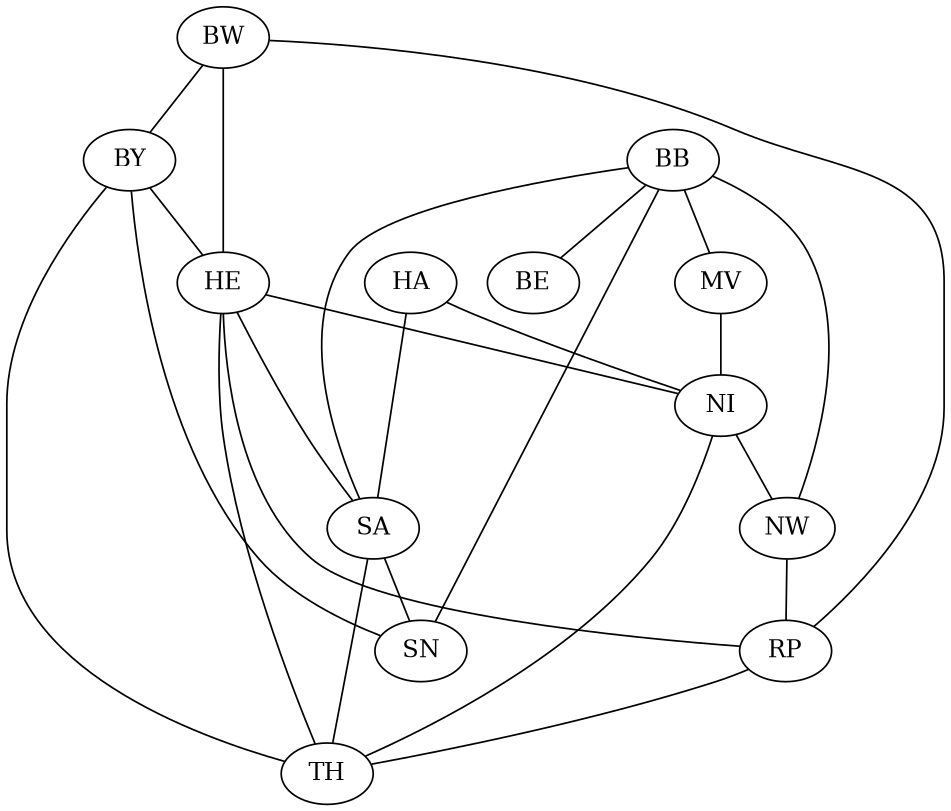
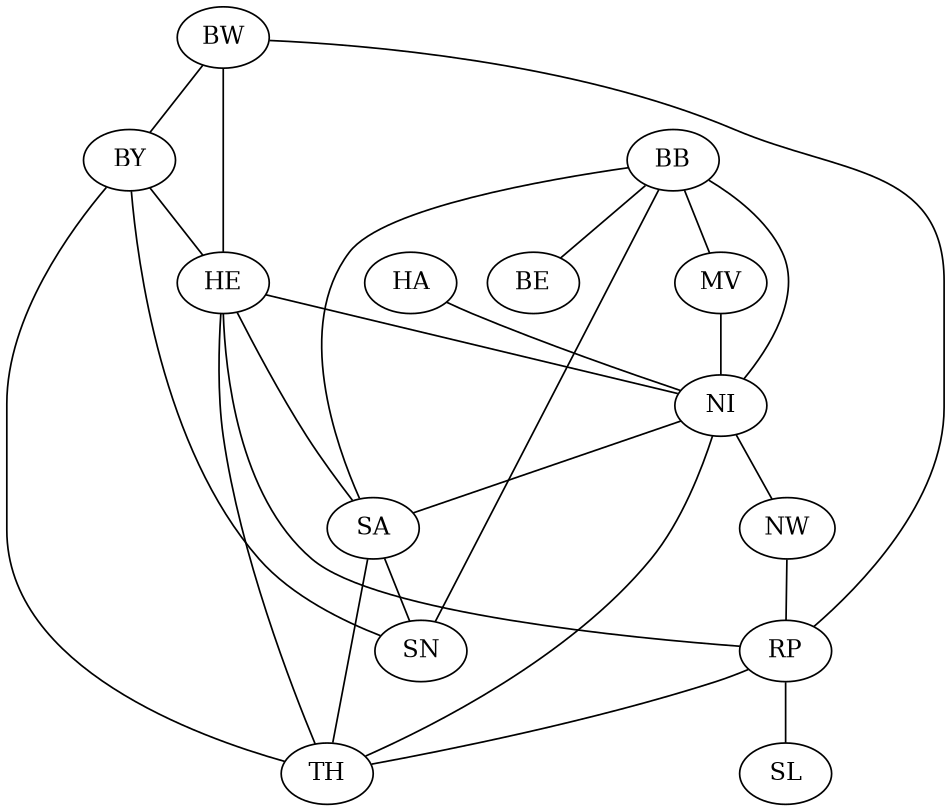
  graph {
    BB
    MV
    BE
    SN
    SA
    NI
    TH
    NW
    RP
    BW
    HE
    BY
+   SL
    HA
    BB -- MV
    BB -- BE
    BB -- SN
    BB -- SA
    MV -- NI
    SA -- SN
    SA -- TH
-   NW -- BB
-   HA -- SA
+   NI -- BB
+   NI -- SA
    NI -- TH
    NI -- NW
    NW -- RP
    RP -- TH
+   RP -- SL
    BW -- RP
    BW -- HE
    BW -- BY
    HE -- SA
    HE -- NI
    HE -- TH
    HE -- RP
    BY -- SN
    BY -- TH
    BY -- HE
    HA -- NI
  }
